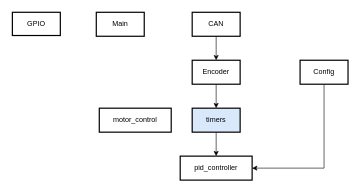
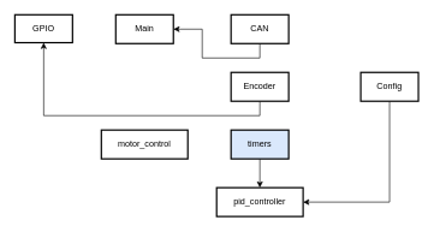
  <mxCell id="0" />
  <mxCell id="1" parent="0" />
  <mxCell id="2" style="edgeStyle=orthogonalEdgeStyle;rounded=0;orthogonalLoop=1;jettySize=auto;html=1;exitX=0.5;exitY=1;exitDx=0;exitDy=0;entryX=0.5;entryY=0;entryDx=0;entryDy=0;" edge="1" parent="1" source="3" target="4"><mxGeometry relative="1" as="geometry" /></mxCell>
  <mxCell id="3" value="timers" style="whiteSpace=wrap;strokeWidth=2;fillColor=#dae8fc;" parent="1" vertex="1"><mxGeometry x="320" y="180" width="80" height="40" as="geometry" /></mxCell>
  <mxCell id="4" value="pid_controller" style="whiteSpace=wrap;strokeWidth=2;" parent="1" vertex="1"><mxGeometry x="300" y="260" width="120" height="40" as="geometry" /></mxCell>
- <mxCell id="5" value="motor_control" style="whiteSpace=wrap;strokeWidth=2;" parent="1" vertex="1"><mxGeometry x="165" y="180" width="120" height="40" as="geometry" /></mxCell>
+ <mxCell id="5" value="motor_control" style="whiteSpace=wrap;strokeWidth=2;" parent="1" vertex="1"><mxGeometry x="140" y="180" width="120" height="40" as="geometry" /></mxCell>
  <mxCell id="6" value="Main" style="whiteSpace=wrap;strokeWidth=2;" parent="1" vertex="1"><mxGeometry x="160" y="20" width="80" height="40" as="geometry" /></mxCell>
  <mxCell id="7" value="GPIO" style="whiteSpace=wrap;strokeWidth=2;" parent="1" vertex="1"><mxGeometry x="20" y="20" width="80" height="38.75" as="geometry" /></mxCell>
- <mxCell id="8" style="edgeStyle=orthogonalEdgeStyle;rounded=0;orthogonalLoop=1;jettySize=auto;html=1;exitX=0.5;exitY=1;exitDx=0;exitDy=0;entryX=0.5;entryY=0;entryDx=0;entryDy=0;" edge="1" parent="1" source="9" target="3"><mxGeometry relative="1" as="geometry" /></mxCell>
+ <mxCell id="8" style="edgeStyle=orthogonalEdgeStyle;rounded=0;orthogonalLoop=1;jettySize=auto;html=1;exitX=0.5;exitY=1;exitDx=0;exitDy=0;" edge="1" parent="1" source="9" target="7"><mxGeometry relative="1" as="geometry" /></mxCell>
  <mxCell id="9" value="Encoder" style="whiteSpace=wrap;strokeWidth=2;" parent="1" vertex="1"><mxGeometry x="320" y="100" width="80" height="40" as="geometry" /></mxCell>
  <mxCell id="10" style="edgeStyle=orthogonalEdgeStyle;rounded=0;orthogonalLoop=1;jettySize=auto;html=1;exitX=0.5;exitY=1;exitDx=0;exitDy=0;entryX=1;entryY=0.5;entryDx=0;entryDy=0;" edge="1" parent="1" source="11" target="4"><mxGeometry relative="1" as="geometry" /></mxCell>
  <mxCell id="11" value="Config" style="whiteSpace=wrap;strokeWidth=2;" parent="1" vertex="1"><mxGeometry x="500" y="100" width="80" height="40" as="geometry" /></mxCell>
- <mxCell id="12" style="edgeStyle=orthogonalEdgeStyle;rounded=0;orthogonalLoop=1;jettySize=auto;html=1;exitX=0.5;exitY=1;exitDx=0;exitDy=0;entryX=0.5;entryY=0;entryDx=0;entryDy=0;" edge="1" parent="1" source="13" target="9"><mxGeometry relative="1" as="geometry" /></mxCell>
+ <mxCell id="12" style="edgeStyle=orthogonalEdgeStyle;rounded=0;orthogonalLoop=1;jettySize=auto;html=1;exitX=0.5;exitY=1;exitDx=0;exitDy=0;" edge="1" parent="1" source="13" target="6"><mxGeometry relative="1" as="geometry" /></mxCell>
  <mxCell id="13" value="CAN" style="whiteSpace=wrap;strokeWidth=2;" parent="1" vertex="1"><mxGeometry x="320" y="20" width="80" height="40" as="geometry" /></mxCell>
